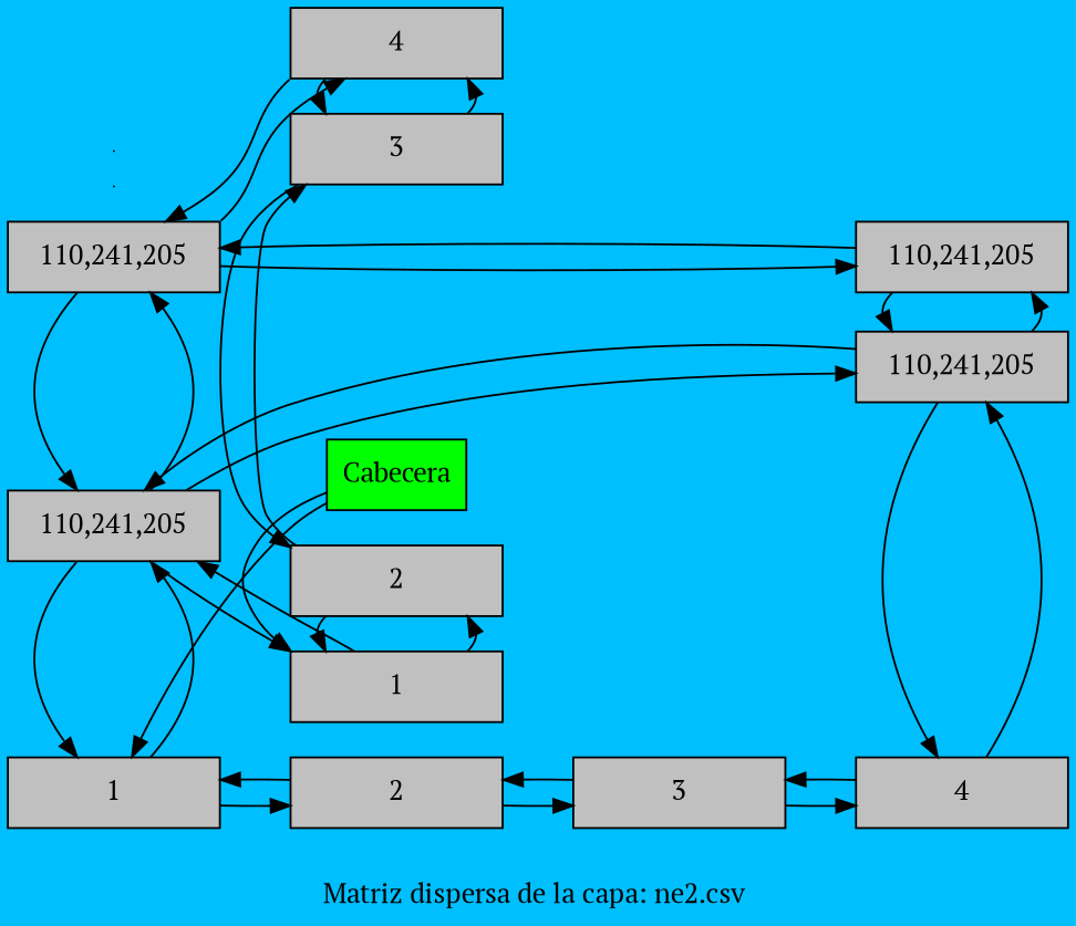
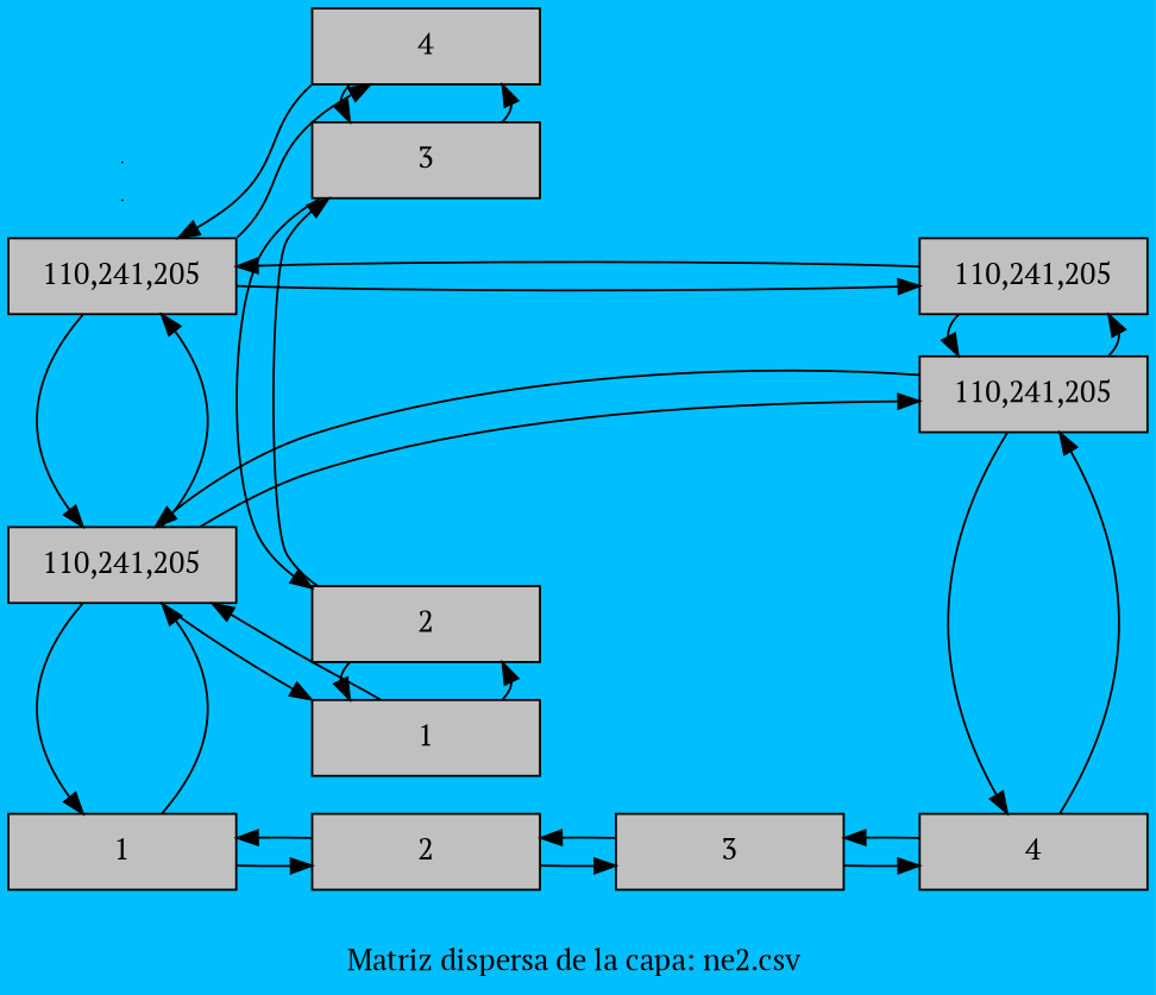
  digraph {
    bgcolor=deepskyblue
    label="Matriz dispersa de la capa: ne2.csv "
    rankdir=LR
    fontname="PT Serif"
    node [fillcolor=gray group=0 shape=box style=filled fontname="PT Serif"]
    edge [fontname="PT Serif"]
    n1 [label=1 width=1.5]
    n2 [group=1 label="110,241,205" rank=f1 width=1.5]
    n3 [group=4 label="110,241,205" rank=f1 width=1.5]
    n4 [label=2 width=1.5]
    n5 [label=3 width=1.5]
    n6 [label=4 width=1.5]
    n7 [group=1 label="110,241,205" rank=f4 width=1.5]
    n8 [group=4 label="110,241,205" rank=f4 width=1.5]
-   Cabecera [fillcolor=green group=1 with=1.5]
    n10 [group=1 label=1 width=1.5]
    n11 [group=2 label=2 width=1.5]
    n12 [group=3 label=3 width=1.5]
    n13 [group=4 label=4 width=1.5]
    e0 [shape=point width=0 fillcolor="" group="" style=""]
    e1 [shape=point width=0 fillcolor="" group="" style=""]
    subgraph sub_1 {
      rank=same
      n1
      n2
      n3
    }
    subgraph sub_2 {
      rank=same
      n4
    }
    subgraph sub_3 {
      rank=same
      n5
    }
    subgraph sub_4 {
      rank=same
      n6
      n7
      n8
    }
    subgraph sub_5 {
      rank=same
-     Cabecera
      n10
      n11
      n12
      n13
    }
    n1 -> n2
    n1 -> n4
    n2 -> n1
    n2 -> n3
    n2 -> n7
    n2 -> n10
    n3 -> n2
    n3 -> n8
    n3 -> n13
    n4 -> n1
    n4 -> n5
    n5 -> n4
    n5 -> n6
    n6 -> n5
    n6 -> n7
    n7 -> n2
    n7 -> n6
    n7 -> n8
    n8 -> n3
    n8 -> n7
-   Cabecera -> n1
-   Cabecera -> n10
    n10 -> n2
    n10 -> n11
    n11 -> n10
    n11 -> n12
    n12 -> n11
    n12 -> n13
    n13 -> n3
    n13 -> n12
  }
